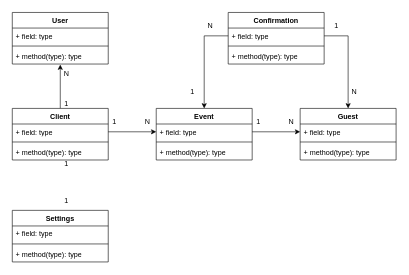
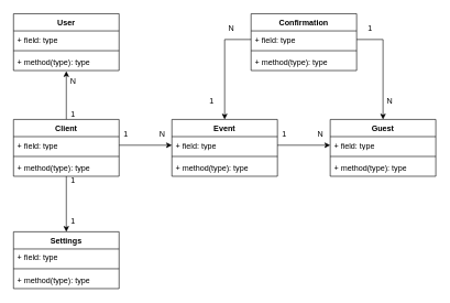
  <mxCell id="0" />
  <mxCell id="1" parent="0" />
+ <mxCell id="2" style="edgeStyle=orthogonalEdgeStyle;rounded=0;orthogonalLoop=1;jettySize=auto;html=1;entryX=0.5;entryY=0;entryDx=0;entryDy=0;" edge="1" parent="1" source="15" target="23"><mxGeometry relative="1" as="geometry" /></mxCell>
  <mxCell id="3" style="edgeStyle=orthogonalEdgeStyle;rounded=0;orthogonalLoop=1;jettySize=auto;html=1;entryX=0.5;entryY=1.038;entryDx=0;entryDy=0;entryPerimeter=0;" edge="1" parent="1" source="15" target="12"><mxGeometry relative="1" as="geometry" /></mxCell>
  <mxCell id="4" style="edgeStyle=orthogonalEdgeStyle;rounded=0;orthogonalLoop=1;jettySize=auto;html=1;entryX=0;entryY=0.5;entryDx=0;entryDy=0;" edge="1" parent="1" source="16" target="30"><mxGeometry relative="1" as="geometry" /></mxCell>
  <mxCell id="5" style="edgeStyle=orthogonalEdgeStyle;rounded=0;orthogonalLoop=1;jettySize=auto;html=1;entryX=0.5;entryY=0;entryDx=0;entryDy=0;" edge="1" parent="1" source="45" target="29"><mxGeometry relative="1" as="geometry" /></mxCell>
  <mxCell id="6" style="edgeStyle=orthogonalEdgeStyle;rounded=0;orthogonalLoop=1;jettySize=auto;html=1;entryX=0.5;entryY=0;entryDx=0;entryDy=0;" edge="1" parent="1" source="45" target="37"><mxGeometry relative="1" as="geometry" /></mxCell>
  <mxCell id="7" style="edgeStyle=orthogonalEdgeStyle;rounded=0;orthogonalLoop=1;jettySize=auto;html=1;entryX=0;entryY=0.5;entryDx=0;entryDy=0;" edge="1" parent="1" source="30" target="38"><mxGeometry relative="1" as="geometry" /></mxCell>
  <mxCell id="8" value="" style="group" vertex="1" connectable="0" parent="1"><mxGeometry x="20" y="20" width="160" height="118" as="geometry" /></mxCell>
  <mxCell id="9" value="User" style="swimlane;fontStyle=1;align=center;verticalAlign=top;childLayout=stackLayout;horizontal=1;startSize=26;horizontalStack=0;resizeParent=1;resizeParentMax=0;resizeLast=0;collapsible=1;marginBottom=0;whiteSpace=wrap;html=1;" vertex="1" parent="8"><mxGeometry width="160" height="86" as="geometry"><mxRectangle x="80" y="80" width="70" height="30" as="alternateBounds" /></mxGeometry></mxCell>
  <mxCell id="10" value="+ field: type" style="text;strokeColor=none;fillColor=none;align=left;verticalAlign=top;spacingLeft=4;spacingRight=4;overflow=hidden;rotatable=0;points=[[0,0.5],[1,0.5]];portConstraint=eastwest;whiteSpace=wrap;html=1;" vertex="1" parent="9"><mxGeometry y="26" width="160" height="26" as="geometry" /></mxCell>
  <mxCell id="11" value="" style="line;strokeWidth=1;fillColor=none;align=left;verticalAlign=middle;spacingTop=-1;spacingLeft=3;spacingRight=3;rotatable=0;labelPosition=right;points=[];portConstraint=eastwest;strokeColor=inherit;" vertex="1" parent="9"><mxGeometry y="52" width="160" height="8" as="geometry" /></mxCell>
  <mxCell id="12" value="+ method(type): type" style="text;strokeColor=none;fillColor=none;align=left;verticalAlign=top;spacingLeft=4;spacingRight=4;overflow=hidden;rotatable=0;points=[[0,0.5],[1,0.5]];portConstraint=eastwest;whiteSpace=wrap;html=1;" vertex="1" parent="9"><mxGeometry y="60" width="160" height="26" as="geometry" /></mxCell>
  <mxCell id="13" value="N" style="text;html=1;align=center;verticalAlign=middle;resizable=0;points=[];autosize=1;strokeColor=none;fillColor=none;" vertex="1" parent="8"><mxGeometry x="75" y="88" width="30" height="30" as="geometry" /></mxCell>
  <mxCell id="14" value="" style="group" vertex="1" connectable="0" parent="1"><mxGeometry x="20" y="158" width="185" height="130" as="geometry" /></mxCell>
  <mxCell id="15" value="Client" style="swimlane;fontStyle=1;align=center;verticalAlign=top;childLayout=stackLayout;horizontal=1;startSize=26;horizontalStack=0;resizeParent=1;resizeParentMax=0;resizeLast=0;collapsible=1;marginBottom=0;whiteSpace=wrap;html=1;" vertex="1" parent="14"><mxGeometry y="22" width="160" height="86" as="geometry" /></mxCell>
  <mxCell id="16" value="+ field: type" style="text;strokeColor=none;fillColor=none;align=left;verticalAlign=top;spacingLeft=4;spacingRight=4;overflow=hidden;rotatable=0;points=[[0,0.5],[1,0.5]];portConstraint=eastwest;whiteSpace=wrap;html=1;" vertex="1" parent="15"><mxGeometry y="26" width="160" height="26" as="geometry" /></mxCell>
  <mxCell id="17" value="" style="line;strokeWidth=1;fillColor=none;align=left;verticalAlign=middle;spacingTop=-1;spacingLeft=3;spacingRight=3;rotatable=0;labelPosition=right;points=[];portConstraint=eastwest;strokeColor=inherit;" vertex="1" parent="15"><mxGeometry y="52" width="160" height="8" as="geometry" /></mxCell>
  <mxCell id="18" value="+ method(type): type" style="text;strokeColor=none;fillColor=none;align=left;verticalAlign=top;spacingLeft=4;spacingRight=4;overflow=hidden;rotatable=0;points=[[0,0.5],[1,0.5]];portConstraint=eastwest;whiteSpace=wrap;html=1;" vertex="1" parent="15"><mxGeometry y="60" width="160" height="26" as="geometry" /></mxCell>
  <mxCell id="19" value="1" style="text;html=1;align=center;verticalAlign=middle;resizable=0;points=[];autosize=1;strokeColor=none;fillColor=none;" vertex="1" parent="14"><mxGeometry x="75" width="30" height="30" as="geometry" /></mxCell>
  <mxCell id="20" value="1" style="text;html=1;align=center;verticalAlign=middle;resizable=0;points=[];autosize=1;strokeColor=none;fillColor=none;" vertex="1" parent="14"><mxGeometry x="75" y="100" width="30" height="30" as="geometry" /></mxCell>
  <mxCell id="21" value="1" style="text;html=1;align=center;verticalAlign=middle;resizable=0;points=[];autosize=1;strokeColor=none;fillColor=none;" vertex="1" parent="14"><mxGeometry x="155" y="30" width="30" height="30" as="geometry" /></mxCell>
  <mxCell id="22" value="" style="group" vertex="1" connectable="0" parent="1"><mxGeometry x="20" y="320" width="160" height="116" as="geometry" /></mxCell>
  <mxCell id="23" value="Settings" style="swimlane;fontStyle=1;align=center;verticalAlign=top;childLayout=stackLayout;horizontal=1;startSize=26;horizontalStack=0;resizeParent=1;resizeParentMax=0;resizeLast=0;collapsible=1;marginBottom=0;whiteSpace=wrap;html=1;" vertex="1" parent="22"><mxGeometry y="30" width="160" height="86" as="geometry" /></mxCell>
  <mxCell id="24" value="+ field: type" style="text;strokeColor=none;fillColor=none;align=left;verticalAlign=top;spacingLeft=4;spacingRight=4;overflow=hidden;rotatable=0;points=[[0,0.5],[1,0.5]];portConstraint=eastwest;whiteSpace=wrap;html=1;" vertex="1" parent="23"><mxGeometry y="26" width="160" height="26" as="geometry" /></mxCell>
  <mxCell id="25" value="" style="line;strokeWidth=1;fillColor=none;align=left;verticalAlign=middle;spacingTop=-1;spacingLeft=3;spacingRight=3;rotatable=0;labelPosition=right;points=[];portConstraint=eastwest;strokeColor=inherit;" vertex="1" parent="23"><mxGeometry y="52" width="160" height="8" as="geometry" /></mxCell>
  <mxCell id="26" value="+ method(type): type" style="text;strokeColor=none;fillColor=none;align=left;verticalAlign=top;spacingLeft=4;spacingRight=4;overflow=hidden;rotatable=0;points=[[0,0.5],[1,0.5]];portConstraint=eastwest;whiteSpace=wrap;html=1;" vertex="1" parent="23"><mxGeometry y="60" width="160" height="26" as="geometry" /></mxCell>
  <mxCell id="27" value="1" style="text;html=1;align=center;verticalAlign=middle;resizable=0;points=[];autosize=1;strokeColor=none;fillColor=none;" vertex="1" parent="22"><mxGeometry x="75" width="30" height="30" as="geometry" /></mxCell>
  <mxCell id="28" value="" style="group" vertex="1" connectable="0" parent="1"><mxGeometry x="230" y="138" width="215" height="128" as="geometry" /></mxCell>
  <mxCell id="29" value="Event" style="swimlane;fontStyle=1;align=center;verticalAlign=top;childLayout=stackLayout;horizontal=1;startSize=26;horizontalStack=0;resizeParent=1;resizeParentMax=0;resizeLast=0;collapsible=1;marginBottom=0;whiteSpace=wrap;html=1;" vertex="1" parent="28"><mxGeometry x="30" y="42" width="160" height="86" as="geometry" /></mxCell>
  <mxCell id="30" value="+ field: type" style="text;strokeColor=none;fillColor=none;align=left;verticalAlign=top;spacingLeft=4;spacingRight=4;overflow=hidden;rotatable=0;points=[[0,0.5],[1,0.5]];portConstraint=eastwest;whiteSpace=wrap;html=1;" vertex="1" parent="29"><mxGeometry y="26" width="160" height="26" as="geometry" /></mxCell>
  <mxCell id="31" value="" style="line;strokeWidth=1;fillColor=none;align=left;verticalAlign=middle;spacingTop=-1;spacingLeft=3;spacingRight=3;rotatable=0;labelPosition=right;points=[];portConstraint=eastwest;strokeColor=inherit;" vertex="1" parent="29"><mxGeometry y="52" width="160" height="8" as="geometry" /></mxCell>
  <mxCell id="32" value="+ method(type): type" style="text;strokeColor=none;fillColor=none;align=left;verticalAlign=top;spacingLeft=4;spacingRight=4;overflow=hidden;rotatable=0;points=[[0,0.5],[1,0.5]];portConstraint=eastwest;whiteSpace=wrap;html=1;" vertex="1" parent="29"><mxGeometry y="60" width="160" height="26" as="geometry" /></mxCell>
  <mxCell id="33" value="1" style="text;html=1;align=center;verticalAlign=middle;resizable=0;points=[];autosize=1;strokeColor=none;fillColor=none;" vertex="1" parent="28"><mxGeometry x="75" width="30" height="30" as="geometry" /></mxCell>
  <mxCell id="34" value="N" style="text;html=1;align=center;verticalAlign=middle;resizable=0;points=[];autosize=1;strokeColor=none;fillColor=none;" vertex="1" parent="28"><mxGeometry y="50" width="30" height="30" as="geometry" /></mxCell>
  <mxCell id="35" value="1" style="text;html=1;align=center;verticalAlign=middle;resizable=0;points=[];autosize=1;strokeColor=none;fillColor=none;" vertex="1" parent="28"><mxGeometry x="185" y="50" width="30" height="30" as="geometry" /></mxCell>
  <mxCell id="36" value="" style="group" vertex="1" connectable="0" parent="1"><mxGeometry x="470" y="138" width="190" height="128" as="geometry" /></mxCell>
  <mxCell id="37" value="Guest" style="swimlane;fontStyle=1;align=center;verticalAlign=top;childLayout=stackLayout;horizontal=1;startSize=26;horizontalStack=0;resizeParent=1;resizeParentMax=0;resizeLast=0;collapsible=1;marginBottom=0;whiteSpace=wrap;html=1;" vertex="1" parent="36"><mxGeometry x="30" y="42" width="160" height="86" as="geometry" /></mxCell>
  <mxCell id="38" value="+ field: type" style="text;strokeColor=none;fillColor=none;align=left;verticalAlign=top;spacingLeft=4;spacingRight=4;overflow=hidden;rotatable=0;points=[[0,0.5],[1,0.5]];portConstraint=eastwest;whiteSpace=wrap;html=1;" vertex="1" parent="37"><mxGeometry y="26" width="160" height="26" as="geometry" /></mxCell>
  <mxCell id="39" value="" style="line;strokeWidth=1;fillColor=none;align=left;verticalAlign=middle;spacingTop=-1;spacingLeft=3;spacingRight=3;rotatable=0;labelPosition=right;points=[];portConstraint=eastwest;strokeColor=inherit;" vertex="1" parent="37"><mxGeometry y="52" width="160" height="8" as="geometry" /></mxCell>
  <mxCell id="40" value="+ method(type): type" style="text;strokeColor=none;fillColor=none;align=left;verticalAlign=top;spacingLeft=4;spacingRight=4;overflow=hidden;rotatable=0;points=[[0,0.5],[1,0.5]];portConstraint=eastwest;whiteSpace=wrap;html=1;" vertex="1" parent="37"><mxGeometry y="60" width="160" height="26" as="geometry" /></mxCell>
  <mxCell id="41" value="N" style="text;html=1;align=center;verticalAlign=middle;resizable=0;points=[];autosize=1;strokeColor=none;fillColor=none;" vertex="1" parent="36"><mxGeometry x="105" width="30" height="30" as="geometry" /></mxCell>
  <mxCell id="42" value="N" style="text;html=1;align=center;verticalAlign=middle;resizable=0;points=[];autosize=1;strokeColor=none;fillColor=none;" vertex="1" parent="36"><mxGeometry y="50" width="30" height="30" as="geometry" /></mxCell>
  <mxCell id="43" value="" style="group" vertex="1" connectable="0" parent="1"><mxGeometry x="335" y="20" width="240" height="86" as="geometry" /></mxCell>
  <mxCell id="44" value="Confirmation" style="swimlane;fontStyle=1;align=center;verticalAlign=top;childLayout=stackLayout;horizontal=1;startSize=26;horizontalStack=0;resizeParent=1;resizeParentMax=0;resizeLast=0;collapsible=1;marginBottom=0;whiteSpace=wrap;html=1;" vertex="1" parent="43"><mxGeometry x="45" width="160" height="86" as="geometry" /></mxCell>
  <mxCell id="45" value="+ field: type" style="text;strokeColor=none;fillColor=none;align=left;verticalAlign=top;spacingLeft=4;spacingRight=4;overflow=hidden;rotatable=0;points=[[0,0.5],[1,0.5]];portConstraint=eastwest;whiteSpace=wrap;html=1;" vertex="1" parent="44"><mxGeometry y="26" width="160" height="26" as="geometry" /></mxCell>
  <mxCell id="46" value="" style="line;strokeWidth=1;fillColor=none;align=left;verticalAlign=middle;spacingTop=-1;spacingLeft=3;spacingRight=3;rotatable=0;labelPosition=right;points=[];portConstraint=eastwest;strokeColor=inherit;" vertex="1" parent="44"><mxGeometry y="52" width="160" height="8" as="geometry" /></mxCell>
  <mxCell id="47" value="+ method(type): type" style="text;strokeColor=none;fillColor=none;align=left;verticalAlign=top;spacingLeft=4;spacingRight=4;overflow=hidden;rotatable=0;points=[[0,0.5],[1,0.5]];portConstraint=eastwest;whiteSpace=wrap;html=1;" vertex="1" parent="44"><mxGeometry y="60" width="160" height="26" as="geometry" /></mxCell>
  <mxCell id="48" value="1" style="text;html=1;align=center;verticalAlign=middle;resizable=0;points=[];autosize=1;strokeColor=none;fillColor=none;" vertex="1" parent="43"><mxGeometry x="210" y="8" width="30" height="30" as="geometry" /></mxCell>
  <mxCell id="49" value="N" style="text;html=1;align=center;verticalAlign=middle;resizable=0;points=[];autosize=1;strokeColor=none;fillColor=none;" vertex="1" parent="43"><mxGeometry y="8" width="30" height="30" as="geometry" /></mxCell>
